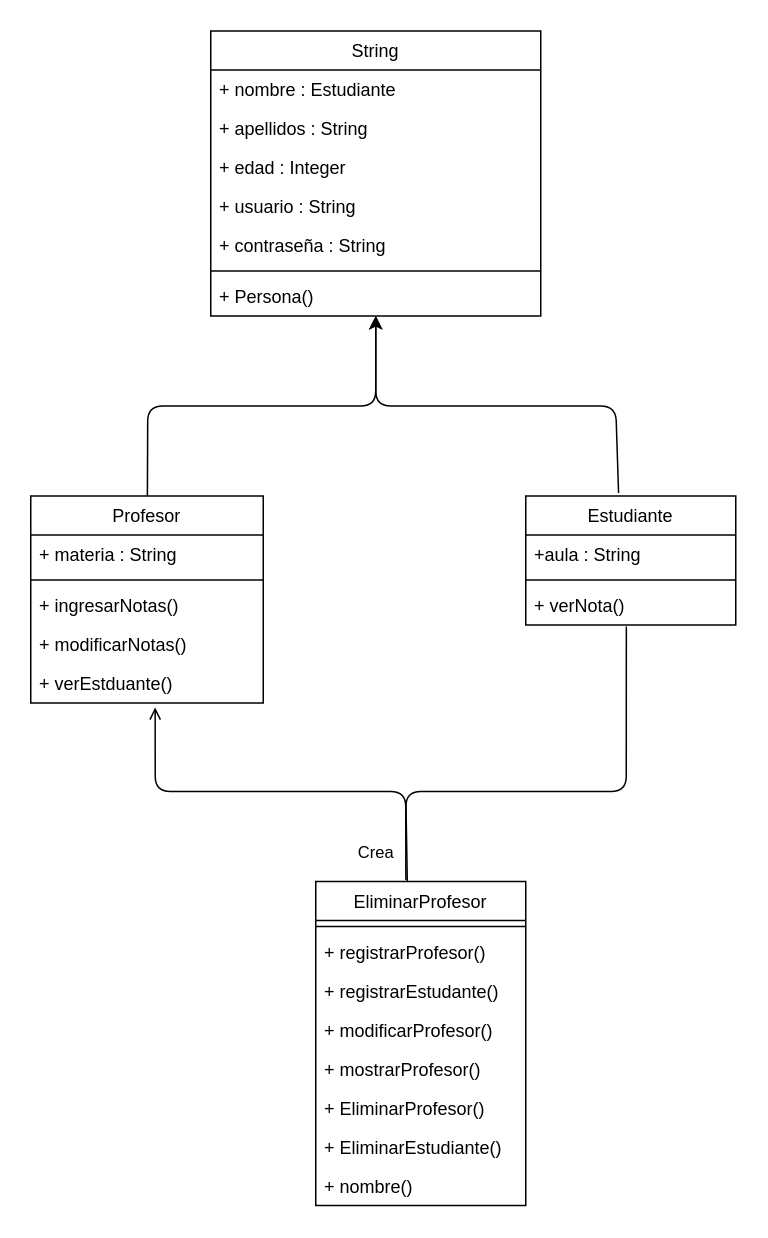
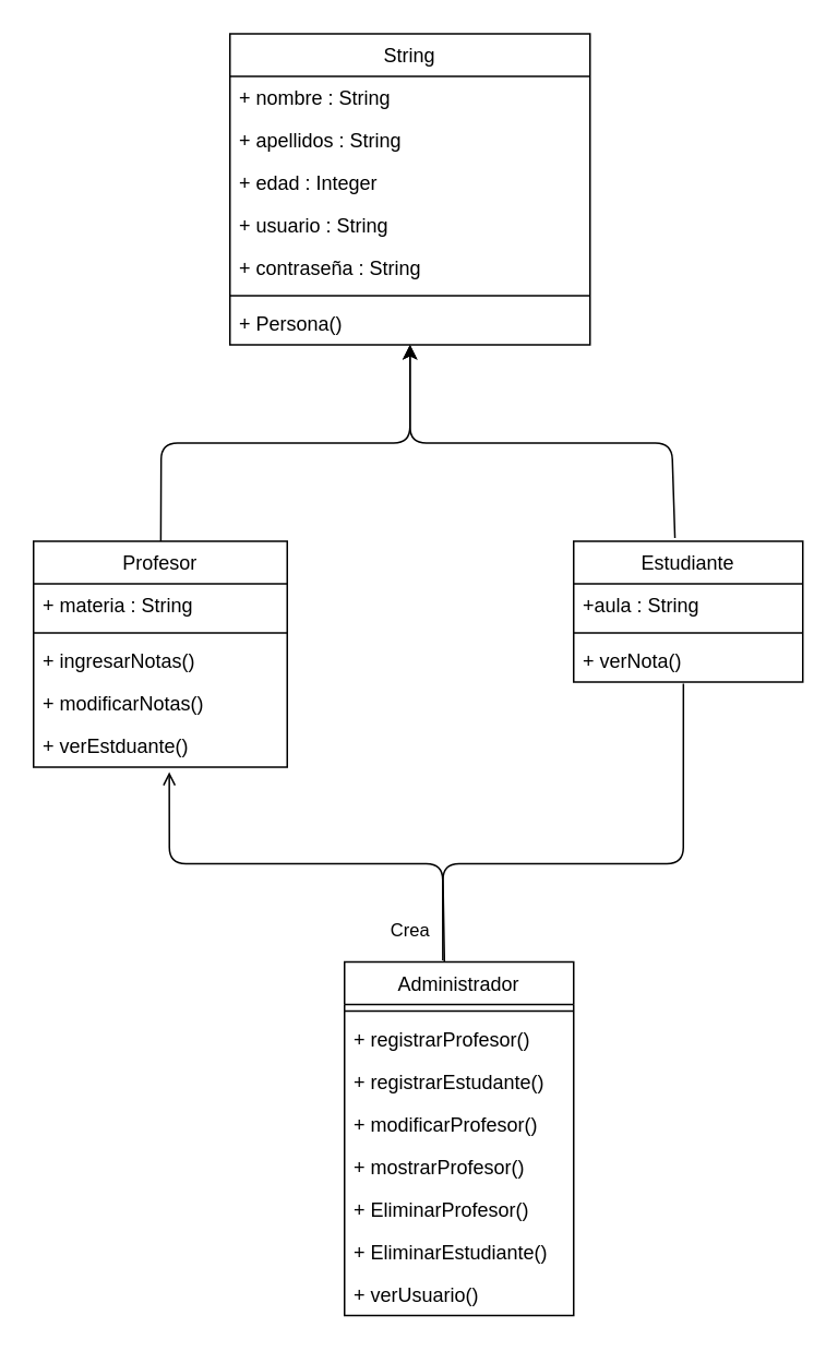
  <mxCell id="0" />
  <mxCell id="1" parent="0" />
  <mxCell id="2" style="edgeStyle=none;html=1;entryX=0.535;entryY=1.115;entryDx=0;entryDy=0;entryPerimeter=0;exitX=0.429;exitY=-0.005;exitDx=0;exitDy=0;exitPerimeter=0;endArrow=open;" parent="1" source="5" target="20" edge="1"><mxGeometry relative="1" as="geometry"><Array as="points"><mxPoint x="270" y="527" /><mxPoint x="103" y="527" /></Array></mxGeometry></mxCell>
  <mxCell id="3" value="Crea" style="edgeLabel;html=1;align=center;verticalAlign=middle;resizable=0;points=[];" parent="2" vertex="1" connectable="0"><mxGeometry x="-0.277" y="-1" relative="1" as="geometry"><mxPoint x="23" y="41" as="offset" /></mxGeometry></mxCell>
  <mxCell id="4" style="edgeStyle=none;html=1;entryX=0.479;entryY=1.038;entryDx=0;entryDy=0;entryPerimeter=0;exitX=0.436;exitY=0;exitDx=0;exitDy=0;exitPerimeter=0;endArrow=none;" parent="1" source="5" target="25" edge="1"><mxGeometry relative="1" as="geometry"><Array as="points"><mxPoint x="270" y="527" /><mxPoint x="417" y="527" /></Array></mxGeometry></mxCell>
- <mxCell id="5" value="EliminarProfesor" style="swimlane;fontStyle=0;childLayout=stackLayout;horizontal=1;startSize=26;fillColor=none;horizontalStack=0;resizeParent=1;resizeParentMax=0;resizeLast=0;collapsible=1;marginBottom=0;" parent="1" vertex="1"><mxGeometry x="210" y="587" width="140" height="216" as="geometry" /></mxCell>
+ <mxCell id="5" value="Administrador" style="swimlane;fontStyle=0;childLayout=stackLayout;horizontal=1;startSize=26;fillColor=none;horizontalStack=0;resizeParent=1;resizeParentMax=0;resizeLast=0;collapsible=1;marginBottom=0;" parent="1" vertex="1"><mxGeometry x="210" y="587" width="140" height="216" as="geometry" /></mxCell>
  <mxCell id="6" value="" style="line;strokeWidth=1;fillColor=none;align=left;verticalAlign=middle;spacingTop=-1;spacingLeft=3;spacingRight=3;rotatable=0;labelPosition=right;points=[];portConstraint=eastwest;" parent="5" vertex="1"><mxGeometry y="26" width="140" height="8" as="geometry" /></mxCell>
  <mxCell id="7" value="+ registrarProfesor()" style="text;strokeColor=none;fillColor=none;align=left;verticalAlign=top;spacingLeft=4;spacingRight=4;overflow=hidden;rotatable=0;points=[[0,0.5],[1,0.5]];portConstraint=eastwest;" parent="5" vertex="1"><mxGeometry y="34" width="140" height="26" as="geometry" /></mxCell>
  <mxCell id="8" value="+ registrarEstudante()" style="text;strokeColor=none;fillColor=none;align=left;verticalAlign=top;spacingLeft=4;spacingRight=4;overflow=hidden;rotatable=0;points=[[0,0.5],[1,0.5]];portConstraint=eastwest;" parent="5" vertex="1"><mxGeometry y="60" width="140" height="26" as="geometry" /></mxCell>
  <mxCell id="9" value="+ modificarProfesor()" style="text;strokeColor=none;fillColor=none;align=left;verticalAlign=top;spacingLeft=4;spacingRight=4;overflow=hidden;rotatable=0;points=[[0,0.5],[1,0.5]];portConstraint=eastwest;" parent="5" vertex="1"><mxGeometry y="86" width="140" height="26" as="geometry" /></mxCell>
  <mxCell id="10" value="+ mostrarProfesor()" style="text;strokeColor=none;fillColor=none;align=left;verticalAlign=top;spacingLeft=4;spacingRight=4;overflow=hidden;rotatable=0;points=[[0,0.5],[1,0.5]];portConstraint=eastwest;" parent="5" vertex="1"><mxGeometry y="112" width="140" height="26" as="geometry" /></mxCell>
  <mxCell id="11" value="+ EliminarProfesor()" style="text;strokeColor=none;fillColor=none;align=left;verticalAlign=top;spacingLeft=4;spacingRight=4;overflow=hidden;rotatable=0;points=[[0,0.5],[1,0.5]];portConstraint=eastwest;" parent="5" vertex="1"><mxGeometry y="138" width="140" height="26" as="geometry" /></mxCell>
  <mxCell id="12" value="+ EliminarEstudiante()" style="text;strokeColor=none;fillColor=none;align=left;verticalAlign=top;spacingLeft=4;spacingRight=4;overflow=hidden;rotatable=0;points=[[0,0.5],[1,0.5]];portConstraint=eastwest;" parent="5" vertex="1"><mxGeometry y="164" width="140" height="26" as="geometry" /></mxCell>
- <mxCell id="13" value="+ nombre()" style="text;strokeColor=none;fillColor=none;align=left;verticalAlign=top;spacingLeft=4;spacingRight=4;overflow=hidden;rotatable=0;points=[[0,0.5],[1,0.5]];portConstraint=eastwest;" parent="5" vertex="1"><mxGeometry y="190" width="140" height="26" as="geometry" /></mxCell>
+ <mxCell id="13" value="+ verUsuario()" style="text;strokeColor=none;fillColor=none;align=left;verticalAlign=top;spacingLeft=4;spacingRight=4;overflow=hidden;rotatable=0;points=[[0,0.5],[1,0.5]];portConstraint=eastwest;" parent="5" vertex="1"><mxGeometry y="190" width="140" height="26" as="geometry" /></mxCell>
  <mxCell id="14" style="edgeStyle=none;html=1;" parent="1" source="15" edge="1"><mxGeometry relative="1" as="geometry"><mxPoint x="250" y="210" as="targetPoint" /><Array as="points"><mxPoint x="98" y="270" /><mxPoint x="250" y="270" /></Array></mxGeometry></mxCell>
  <mxCell id="15" value="Profesor" style="swimlane;fontStyle=0;childLayout=stackLayout;horizontal=1;startSize=26;fillColor=none;horizontalStack=0;resizeParent=1;resizeParentMax=0;resizeLast=0;collapsible=1;marginBottom=0;" parent="1" vertex="1"><mxGeometry x="20" y="330" width="155" height="138" as="geometry" /></mxCell>
  <mxCell id="16" value="+ materia : String" style="text;strokeColor=none;fillColor=none;align=left;verticalAlign=top;spacingLeft=4;spacingRight=4;overflow=hidden;rotatable=0;points=[[0,0.5],[1,0.5]];portConstraint=eastwest;" parent="15" vertex="1"><mxGeometry y="26" width="155" height="26" as="geometry" /></mxCell>
  <mxCell id="17" value="" style="line;strokeWidth=1;fillColor=none;align=left;verticalAlign=middle;spacingTop=-1;spacingLeft=3;spacingRight=3;rotatable=0;labelPosition=right;points=[];portConstraint=eastwest;" parent="15" vertex="1"><mxGeometry y="52" width="155" height="8" as="geometry" /></mxCell>
  <mxCell id="18" value="+ ingresarNotas()" style="text;strokeColor=none;fillColor=none;align=left;verticalAlign=top;spacingLeft=4;spacingRight=4;overflow=hidden;rotatable=0;points=[[0,0.5],[1,0.5]];portConstraint=eastwest;" parent="15" vertex="1"><mxGeometry y="60" width="155" height="26" as="geometry" /></mxCell>
  <mxCell id="19" value="+ modificarNotas()" style="text;strokeColor=none;fillColor=none;align=left;verticalAlign=top;spacingLeft=4;spacingRight=4;overflow=hidden;rotatable=0;points=[[0,0.5],[1,0.5]];portConstraint=eastwest;" parent="15" vertex="1"><mxGeometry y="86" width="155" height="26" as="geometry" /></mxCell>
  <mxCell id="20" value="+ verEstduante()" style="text;strokeColor=none;fillColor=none;align=left;verticalAlign=top;spacingLeft=4;spacingRight=4;overflow=hidden;rotatable=0;points=[[0,0.5],[1,0.5]];portConstraint=eastwest;" parent="15" vertex="1"><mxGeometry y="112" width="155" height="26" as="geometry" /></mxCell>
  <mxCell id="21" style="edgeStyle=none;html=1;exitX=0.442;exitY=-0.023;exitDx=0;exitDy=0;exitPerimeter=0;" parent="1" source="22" edge="1"><mxGeometry relative="1" as="geometry"><mxPoint x="250" y="210" as="targetPoint" /><Array as="points"><mxPoint x="410" y="270" /><mxPoint x="250" y="270" /></Array></mxGeometry></mxCell>
  <mxCell id="22" value="Estudiante" style="swimlane;fontStyle=0;childLayout=stackLayout;horizontal=1;startSize=26;fillColor=none;horizontalStack=0;resizeParent=1;resizeParentMax=0;resizeLast=0;collapsible=1;marginBottom=0;" parent="1" vertex="1"><mxGeometry x="350" y="330" width="140" height="86" as="geometry" /></mxCell>
  <mxCell id="23" value="+aula : String" style="text;strokeColor=none;fillColor=none;align=left;verticalAlign=top;spacingLeft=4;spacingRight=4;overflow=hidden;rotatable=0;points=[[0,0.5],[1,0.5]];portConstraint=eastwest;" parent="22" vertex="1"><mxGeometry y="26" width="140" height="26" as="geometry" /></mxCell>
  <mxCell id="24" value="" style="line;strokeWidth=1;fillColor=none;align=left;verticalAlign=middle;spacingTop=-1;spacingLeft=3;spacingRight=3;rotatable=0;labelPosition=right;points=[];portConstraint=eastwest;" parent="22" vertex="1"><mxGeometry y="52" width="140" height="8" as="geometry" /></mxCell>
  <mxCell id="25" value="+ verNota()" style="text;strokeColor=none;fillColor=none;align=left;verticalAlign=top;spacingLeft=4;spacingRight=4;overflow=hidden;rotatable=0;points=[[0,0.5],[1,0.5]];portConstraint=eastwest;" parent="22" vertex="1"><mxGeometry y="60" width="140" height="26" as="geometry" /></mxCell>
  <mxCell id="26" value="String" style="swimlane;fontStyle=0;childLayout=stackLayout;horizontal=1;startSize=26;fillColor=none;horizontalStack=0;resizeParent=1;resizeParentMax=0;resizeLast=0;collapsible=1;marginBottom=0;" parent="1" vertex="1"><mxGeometry x="140" y="20" width="220" height="190" as="geometry" /></mxCell>
- <mxCell id="27" value="+ nombre : Estudiante" style="text;strokeColor=none;fillColor=none;align=left;verticalAlign=top;spacingLeft=4;spacingRight=4;overflow=hidden;rotatable=0;points=[[0,0.5],[1,0.5]];portConstraint=eastwest;" parent="26" vertex="1"><mxGeometry y="26" width="220" height="26" as="geometry" /></mxCell>
+ <mxCell id="27" value="+ nombre : String" style="text;strokeColor=none;fillColor=none;align=left;verticalAlign=top;spacingLeft=4;spacingRight=4;overflow=hidden;rotatable=0;points=[[0,0.5],[1,0.5]];portConstraint=eastwest;" parent="26" vertex="1"><mxGeometry y="26" width="220" height="26" as="geometry" /></mxCell>
  <mxCell id="28" value="+ apellidos : String" style="text;strokeColor=none;fillColor=none;align=left;verticalAlign=top;spacingLeft=4;spacingRight=4;overflow=hidden;rotatable=0;points=[[0,0.5],[1,0.5]];portConstraint=eastwest;" parent="26" vertex="1"><mxGeometry y="52" width="220" height="26" as="geometry" /></mxCell>
  <mxCell id="29" value="+ edad : Integer" style="text;strokeColor=none;fillColor=none;align=left;verticalAlign=top;spacingLeft=4;spacingRight=4;overflow=hidden;rotatable=0;points=[[0,0.5],[1,0.5]];portConstraint=eastwest;" parent="26" vertex="1"><mxGeometry y="78" width="220" height="26" as="geometry" /></mxCell>
  <mxCell id="30" value="+ usuario : String" style="text;strokeColor=none;fillColor=none;align=left;verticalAlign=top;spacingLeft=4;spacingRight=4;overflow=hidden;rotatable=0;points=[[0,0.5],[1,0.5]];portConstraint=eastwest;" parent="26" vertex="1"><mxGeometry y="104" width="220" height="26" as="geometry" /></mxCell>
  <mxCell id="31" value="+ contraseña : String" style="text;strokeColor=none;fillColor=none;align=left;verticalAlign=top;spacingLeft=4;spacingRight=4;overflow=hidden;rotatable=0;points=[[0,0.5],[1,0.5]];portConstraint=eastwest;" parent="26" vertex="1"><mxGeometry y="130" width="220" height="26" as="geometry" /></mxCell>
  <mxCell id="32" value="" style="line;strokeWidth=1;fillColor=none;align=left;verticalAlign=middle;spacingTop=-1;spacingLeft=3;spacingRight=3;rotatable=0;labelPosition=right;points=[];portConstraint=eastwest;" parent="26" vertex="1"><mxGeometry y="156" width="220" height="8" as="geometry" /></mxCell>
  <mxCell id="33" value="+ Persona()" style="text;strokeColor=none;fillColor=none;align=left;verticalAlign=top;spacingLeft=4;spacingRight=4;overflow=hidden;rotatable=0;points=[[0,0.5],[1,0.5]];portConstraint=eastwest;" parent="26" vertex="1"><mxGeometry y="164" width="220" height="26" as="geometry" /></mxCell>
